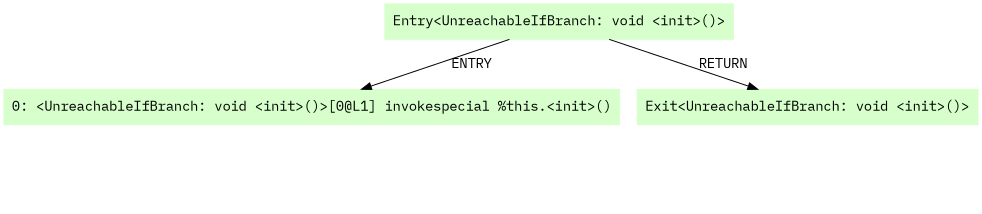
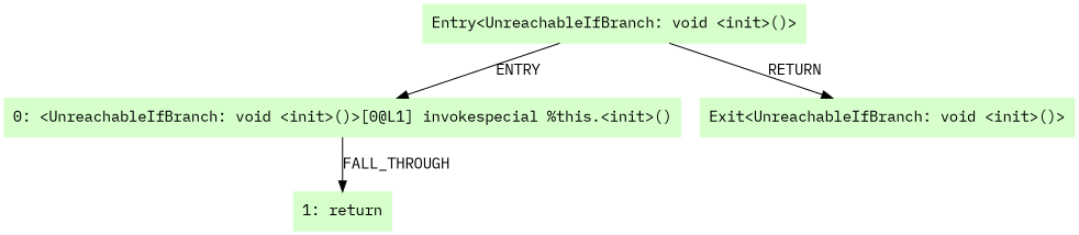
  digraph {
    fontname="IBM Plex Mono"
    node [color=".3 .2 1.0" fontname="IBM Plex Mono" shape=box style=filled]
    edge [fontname="IBM Plex Mono"]
    n1 [label="Entry<UnreachableIfBranch: void <init>()>"]
    n2 [label="0: <UnreachableIfBranch: void <init>()>[0@L1] invokespecial %this.<init>()"]
    n3 [label="Exit<UnreachableIfBranch: void <init>()>"]
+   n4 [label="1: return"]
    n1 -> n2 [label=ENTRY]
    n1 -> n3 [label=RETURN]
+   n2 -> n4 [label=FALL_THROUGH]
  }
